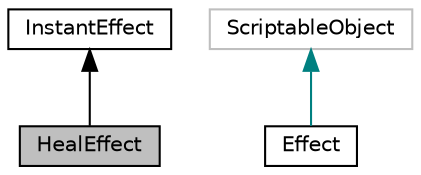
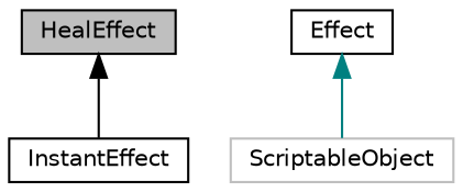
  digraph {
    node [color=black fillcolor=white fontname=Helvetica fontsize=10 shape=record style=filled]
    edge [dir=back fontname=Helvetica fontsize=10 labelfontname=Helvetica labelfontsize=10 style=solid]
    n1 [fillcolor=grey75 fontcolor=black height=0.2 label=HealEffect width=0.4]
    n2 [height=0.2 label=InstantEffect width=0.4]
    n3 [height=0.2 label=Effect width=0.4]
    n4 [color=grey75 height=0.2 label=ScriptableObject width=0.4]
-   n2 -> n1 [color=black]
-   n4 -> n3 [color=teal]
+   n1 -> n2 [color=black]
+   n3 -> n4 [color=teal]
  }
